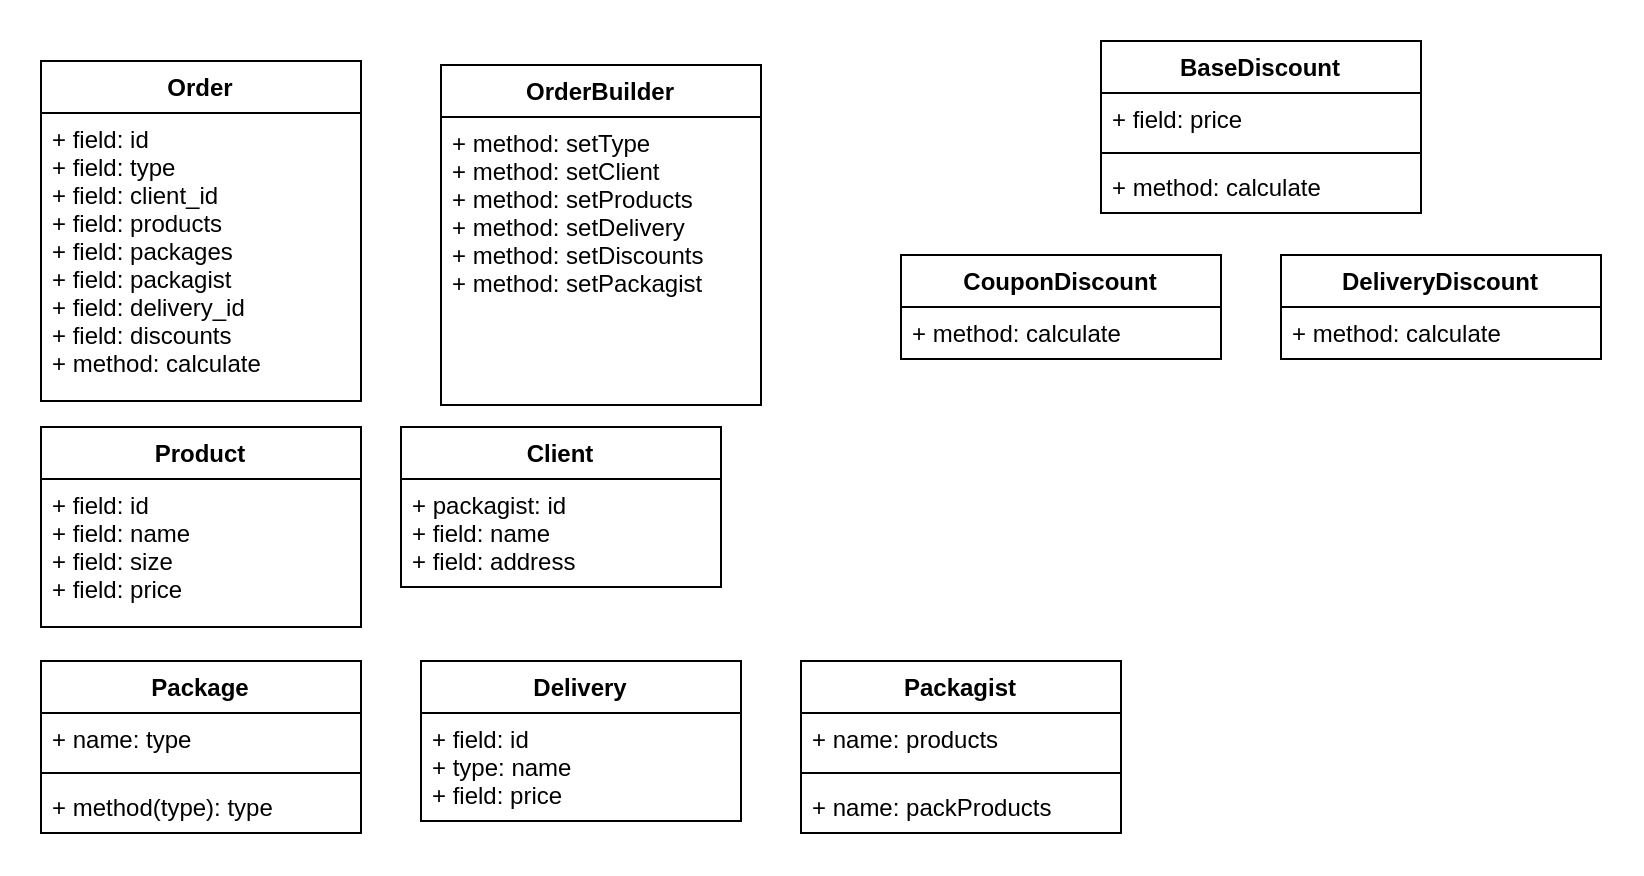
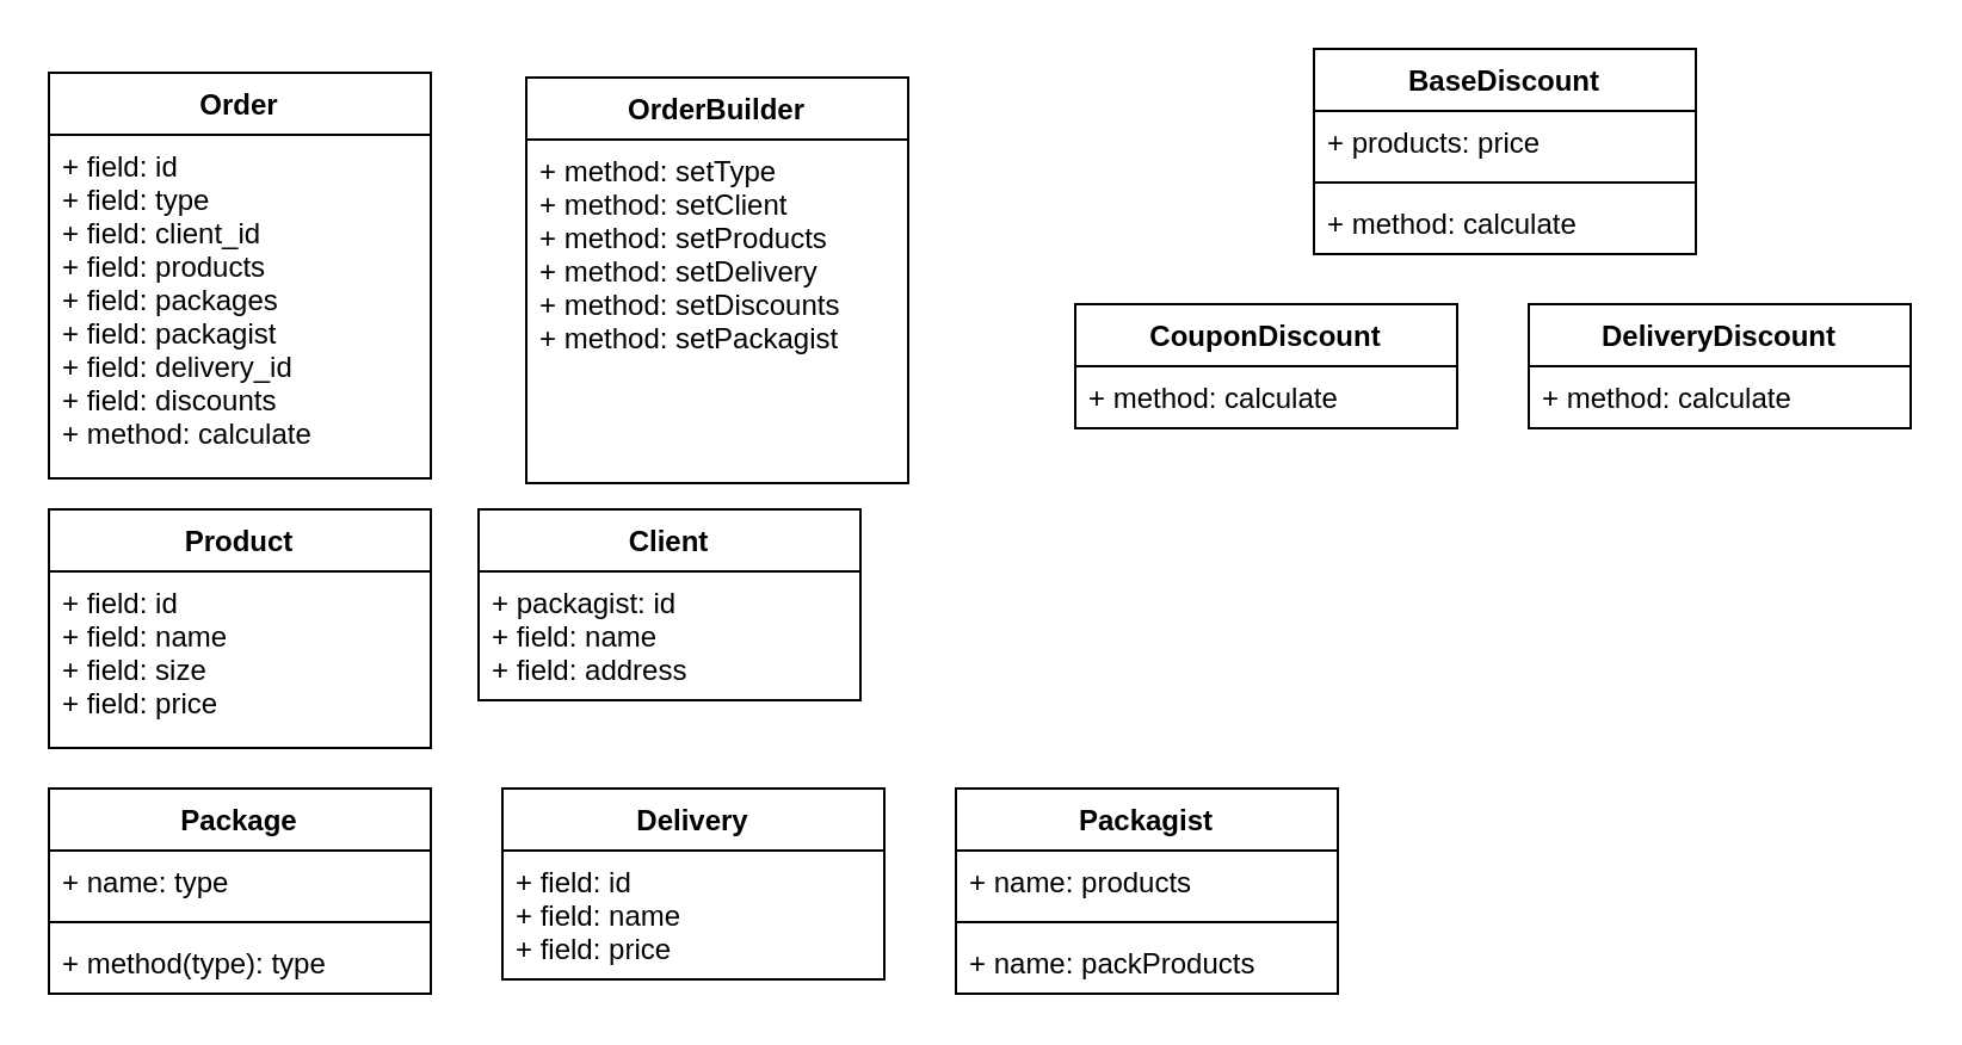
  <mxCell id="0" />
  <mxCell id="1" parent="0" />
  <mxCell id="2" value="Order" style="swimlane;fontStyle=1;align=center;verticalAlign=top;childLayout=stackLayout;horizontal=1;startSize=26;horizontalStack=0;resizeParent=1;resizeParentMax=0;resizeLast=0;collapsible=1;marginBottom=0;" vertex="1" parent="1"><mxGeometry x="20" y="30" width="160" height="170" as="geometry" /></mxCell>
  <mxCell id="3" value="+ field: id&#10;+ field: type&#10;+ field: client_id&#10;+ field: products&#10;+ field: packages&#10;+ field: packagist&#10;+ field: delivery_id&#10;+ field: discounts&#10;+ method: calculate" style="text;strokeColor=none;fillColor=none;align=left;verticalAlign=top;spacingLeft=4;spacingRight=4;overflow=hidden;rotatable=0;points=[[0,0.5],[1,0.5]];portConstraint=eastwest;" vertex="1" parent="2"><mxGeometry y="26" width="160" height="144" as="geometry" /></mxCell>
  <mxCell id="4" value="Client" style="swimlane;fontStyle=1;align=center;verticalAlign=top;childLayout=stackLayout;horizontal=1;startSize=26;horizontalStack=0;resizeParent=1;resizeParentMax=0;resizeLast=0;collapsible=1;marginBottom=0;" vertex="1" parent="1"><mxGeometry x="200" y="213" width="160" height="80" as="geometry" /></mxCell>
  <mxCell id="5" value="+ packagist: id&#10;+ field: name&#10;+ field: address" style="text;strokeColor=none;fillColor=none;align=left;verticalAlign=top;spacingLeft=4;spacingRight=4;overflow=hidden;rotatable=0;points=[[0,0.5],[1,0.5]];portConstraint=eastwest;" vertex="1" parent="4"><mxGeometry y="26" width="160" height="54" as="geometry" /></mxCell>
  <mxCell id="6" value="Product" style="swimlane;fontStyle=1;align=center;verticalAlign=top;childLayout=stackLayout;horizontal=1;startSize=26;horizontalStack=0;resizeParent=1;resizeParentMax=0;resizeLast=0;collapsible=1;marginBottom=0;" vertex="1" parent="1"><mxGeometry x="20" y="213" width="160" height="100" as="geometry" /></mxCell>
  <mxCell id="7" value="+ field: id&#10;+ field: name&#10;+ field: size&#10;+ field: price&#10;" style="text;strokeColor=none;fillColor=none;align=left;verticalAlign=top;spacingLeft=4;spacingRight=4;overflow=hidden;rotatable=0;points=[[0,0.5],[1,0.5]];portConstraint=eastwest;" vertex="1" parent="6"><mxGeometry y="26" width="160" height="74" as="geometry" /></mxCell>
  <mxCell id="8" value="Package" style="swimlane;fontStyle=1;align=center;verticalAlign=top;childLayout=stackLayout;horizontal=1;startSize=26;horizontalStack=0;resizeParent=1;resizeParentMax=0;resizeLast=0;collapsible=1;marginBottom=0;" vertex="1" parent="1"><mxGeometry x="20" y="330" width="160" height="86" as="geometry" /></mxCell>
  <mxCell id="9" value="+ name: type" style="text;strokeColor=none;fillColor=none;align=left;verticalAlign=top;spacingLeft=4;spacingRight=4;overflow=hidden;rotatable=0;points=[[0,0.5],[1,0.5]];portConstraint=eastwest;" vertex="1" parent="8"><mxGeometry y="26" width="160" height="26" as="geometry" /></mxCell>
  <mxCell id="10" value="" style="line;strokeWidth=1;fillColor=none;align=left;verticalAlign=middle;spacingTop=-1;spacingLeft=3;spacingRight=3;rotatable=0;labelPosition=right;points=[];portConstraint=eastwest;" vertex="1" parent="8"><mxGeometry y="52" width="160" height="8" as="geometry" /></mxCell>
  <mxCell id="11" value="+ method(type): type" style="text;strokeColor=none;fillColor=none;align=left;verticalAlign=top;spacingLeft=4;spacingRight=4;overflow=hidden;rotatable=0;points=[[0,0.5],[1,0.5]];portConstraint=eastwest;" vertex="1" parent="8"><mxGeometry y="60" width="160" height="26" as="geometry" /></mxCell>
  <mxCell id="12" value="Delivery" style="swimlane;fontStyle=1;align=center;verticalAlign=top;childLayout=stackLayout;horizontal=1;startSize=26;horizontalStack=0;resizeParent=1;resizeParentMax=0;resizeLast=0;collapsible=1;marginBottom=0;" vertex="1" parent="1"><mxGeometry x="210" y="330" width="160" height="80" as="geometry" /></mxCell>
- <mxCell id="13" value="+ field: id&#10;+ type: name&#10;+ field: price" style="text;strokeColor=none;fillColor=none;align=left;verticalAlign=top;spacingLeft=4;spacingRight=4;overflow=hidden;rotatable=0;points=[[0,0.5],[1,0.5]];portConstraint=eastwest;" vertex="1" parent="12"><mxGeometry y="26" width="160" height="54" as="geometry" /></mxCell>
+ <mxCell id="13" value="+ field: id&#10;+ field: name&#10;+ field: price" style="text;strokeColor=none;fillColor=none;align=left;verticalAlign=top;spacingLeft=4;spacingRight=4;overflow=hidden;rotatable=0;points=[[0,0.5],[1,0.5]];portConstraint=eastwest;" vertex="1" parent="12"><mxGeometry y="26" width="160" height="54" as="geometry" /></mxCell>
  <mxCell id="14" value="BaseDiscount" style="swimlane;fontStyle=1;align=center;verticalAlign=top;childLayout=stackLayout;horizontal=1;startSize=26;horizontalStack=0;resizeParent=1;resizeParentMax=0;resizeLast=0;collapsible=1;marginBottom=0;" vertex="1" parent="1"><mxGeometry x="550" y="20" width="160" height="86" as="geometry" /></mxCell>
- <mxCell id="15" value="+ field: price" style="text;strokeColor=none;fillColor=none;align=left;verticalAlign=top;spacingLeft=4;spacingRight=4;overflow=hidden;rotatable=0;points=[[0,0.5],[1,0.5]];portConstraint=eastwest;" vertex="1" parent="14"><mxGeometry y="26" width="160" height="26" as="geometry" /></mxCell>
+ <mxCell id="15" value="+ products: price" style="text;strokeColor=none;fillColor=none;align=left;verticalAlign=top;spacingLeft=4;spacingRight=4;overflow=hidden;rotatable=0;points=[[0,0.5],[1,0.5]];portConstraint=eastwest;" vertex="1" parent="14"><mxGeometry y="26" width="160" height="26" as="geometry" /></mxCell>
  <mxCell id="16" value="" style="line;strokeWidth=1;fillColor=none;align=left;verticalAlign=middle;spacingTop=-1;spacingLeft=3;spacingRight=3;rotatable=0;labelPosition=right;points=[];portConstraint=eastwest;" vertex="1" parent="14"><mxGeometry y="52" width="160" height="8" as="geometry" /></mxCell>
  <mxCell id="17" value="+ method: calculate" style="text;strokeColor=none;fillColor=none;align=left;verticalAlign=top;spacingLeft=4;spacingRight=4;overflow=hidden;rotatable=0;points=[[0,0.5],[1,0.5]];portConstraint=eastwest;" vertex="1" parent="14"><mxGeometry y="60" width="160" height="26" as="geometry" /></mxCell>
  <mxCell id="18" value="Packagist" style="swimlane;fontStyle=1;align=center;verticalAlign=top;childLayout=stackLayout;horizontal=1;startSize=26;horizontalStack=0;resizeParent=1;resizeParentMax=0;resizeLast=0;collapsible=1;marginBottom=0;" vertex="1" parent="1"><mxGeometry x="400" y="330" width="160" height="86" as="geometry" /></mxCell>
  <mxCell id="19" value="+ name: products" style="text;strokeColor=none;fillColor=none;align=left;verticalAlign=top;spacingLeft=4;spacingRight=4;overflow=hidden;rotatable=0;points=[[0,0.5],[1,0.5]];portConstraint=eastwest;" vertex="1" parent="18"><mxGeometry y="26" width="160" height="26" as="geometry" /></mxCell>
  <mxCell id="20" value="" style="line;strokeWidth=1;fillColor=none;align=left;verticalAlign=middle;spacingTop=-1;spacingLeft=3;spacingRight=3;rotatable=0;labelPosition=right;points=[];portConstraint=eastwest;" vertex="1" parent="18"><mxGeometry y="52" width="160" height="8" as="geometry" /></mxCell>
  <mxCell id="21" value="+ name: packProducts" style="text;strokeColor=none;fillColor=none;align=left;verticalAlign=top;spacingLeft=4;spacingRight=4;overflow=hidden;rotatable=0;points=[[0,0.5],[1,0.5]];portConstraint=eastwest;" vertex="1" parent="18"><mxGeometry y="60" width="160" height="26" as="geometry" /></mxCell>
  <mxCell id="22" value="CouponDiscount" style="swimlane;fontStyle=1;align=center;verticalAlign=top;childLayout=stackLayout;horizontal=1;startSize=26;horizontalStack=0;resizeParent=1;resizeParentMax=0;resizeLast=0;collapsible=1;marginBottom=0;" vertex="1" parent="1"><mxGeometry x="450" y="127" width="160" height="52" as="geometry" /></mxCell>
  <mxCell id="23" value="+ method: calculate" style="text;strokeColor=none;fillColor=none;align=left;verticalAlign=top;spacingLeft=4;spacingRight=4;overflow=hidden;rotatable=0;points=[[0,0.5],[1,0.5]];portConstraint=eastwest;" vertex="1" parent="22"><mxGeometry y="26" width="160" height="26" as="geometry" /></mxCell>
  <mxCell id="24" value="DeliveryDiscount" style="swimlane;fontStyle=1;align=center;verticalAlign=top;childLayout=stackLayout;horizontal=1;startSize=26;horizontalStack=0;resizeParent=1;resizeParentMax=0;resizeLast=0;collapsible=1;marginBottom=0;" vertex="1" parent="1"><mxGeometry x="640" y="127" width="160" height="52" as="geometry" /></mxCell>
  <mxCell id="25" value="+ method: calculate" style="text;strokeColor=none;fillColor=none;align=left;verticalAlign=top;spacingLeft=4;spacingRight=4;overflow=hidden;rotatable=0;points=[[0,0.5],[1,0.5]];portConstraint=eastwest;" vertex="1" parent="24"><mxGeometry y="26" width="160" height="26" as="geometry" /></mxCell>
  <mxCell id="26" value="OrderBuilder" style="swimlane;fontStyle=1;align=center;verticalAlign=top;childLayout=stackLayout;horizontal=1;startSize=26;horizontalStack=0;resizeParent=1;resizeParentMax=0;resizeLast=0;collapsible=1;marginBottom=0;" vertex="1" parent="1"><mxGeometry x="220" y="32" width="160" height="170" as="geometry" /></mxCell>
  <mxCell id="27" value="+ method: setType&#10;+ method: setClient&#10;+ method: setProducts&#10;+ method: setDelivery&#10;+ method: setDiscounts&#10;+ method: setPackagist" style="text;strokeColor=none;fillColor=none;align=left;verticalAlign=top;spacingLeft=4;spacingRight=4;overflow=hidden;rotatable=0;points=[[0,0.5],[1,0.5]];portConstraint=eastwest;" vertex="1" parent="26"><mxGeometry y="26" width="160" height="144" as="geometry" /></mxCell>
